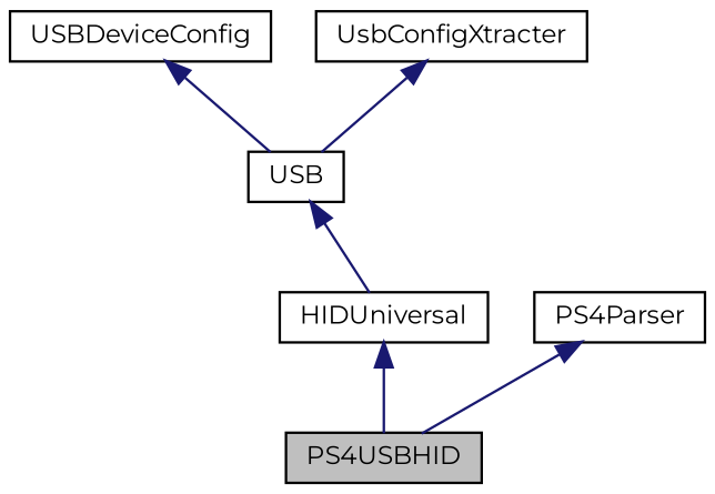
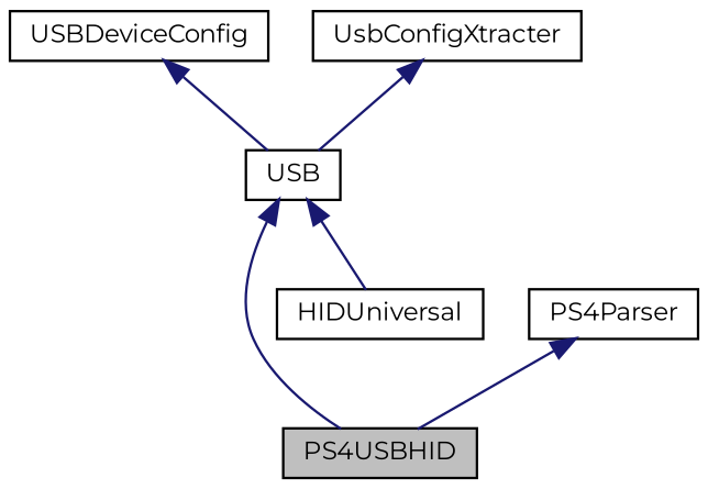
  digraph {
    fontname=Montserrat
    node [color=black fillcolor=white fontname=Montserrat fontsize=10 shape=record style=filled]
    edge [color=midnightblue dir=back fontname=Montserrat fontsize=10 labelfontname=Helvetica labelfontsize=10 style=solid]
    n1 [fillcolor=grey75 fontcolor=black height=0.2 label=PS4USBHID width=0.4]
    n2 [height=0.2 label=HIDUniversal width=0.4]
    n3 [height=0.2 label=USB width=0.4]
    n4 [height=0.2 label=USBDeviceConfig width=0.4]
    n5 [height=0.2 label=UsbConfigXtracter width=0.4]
    n6 [height=0.2 label=PS4Parser width=0.4]
-   n2 -> n1
+   n3 -> n1
    n3 -> n2
    n4 -> n3
    n5 -> n3
    n6 -> n1
  }
